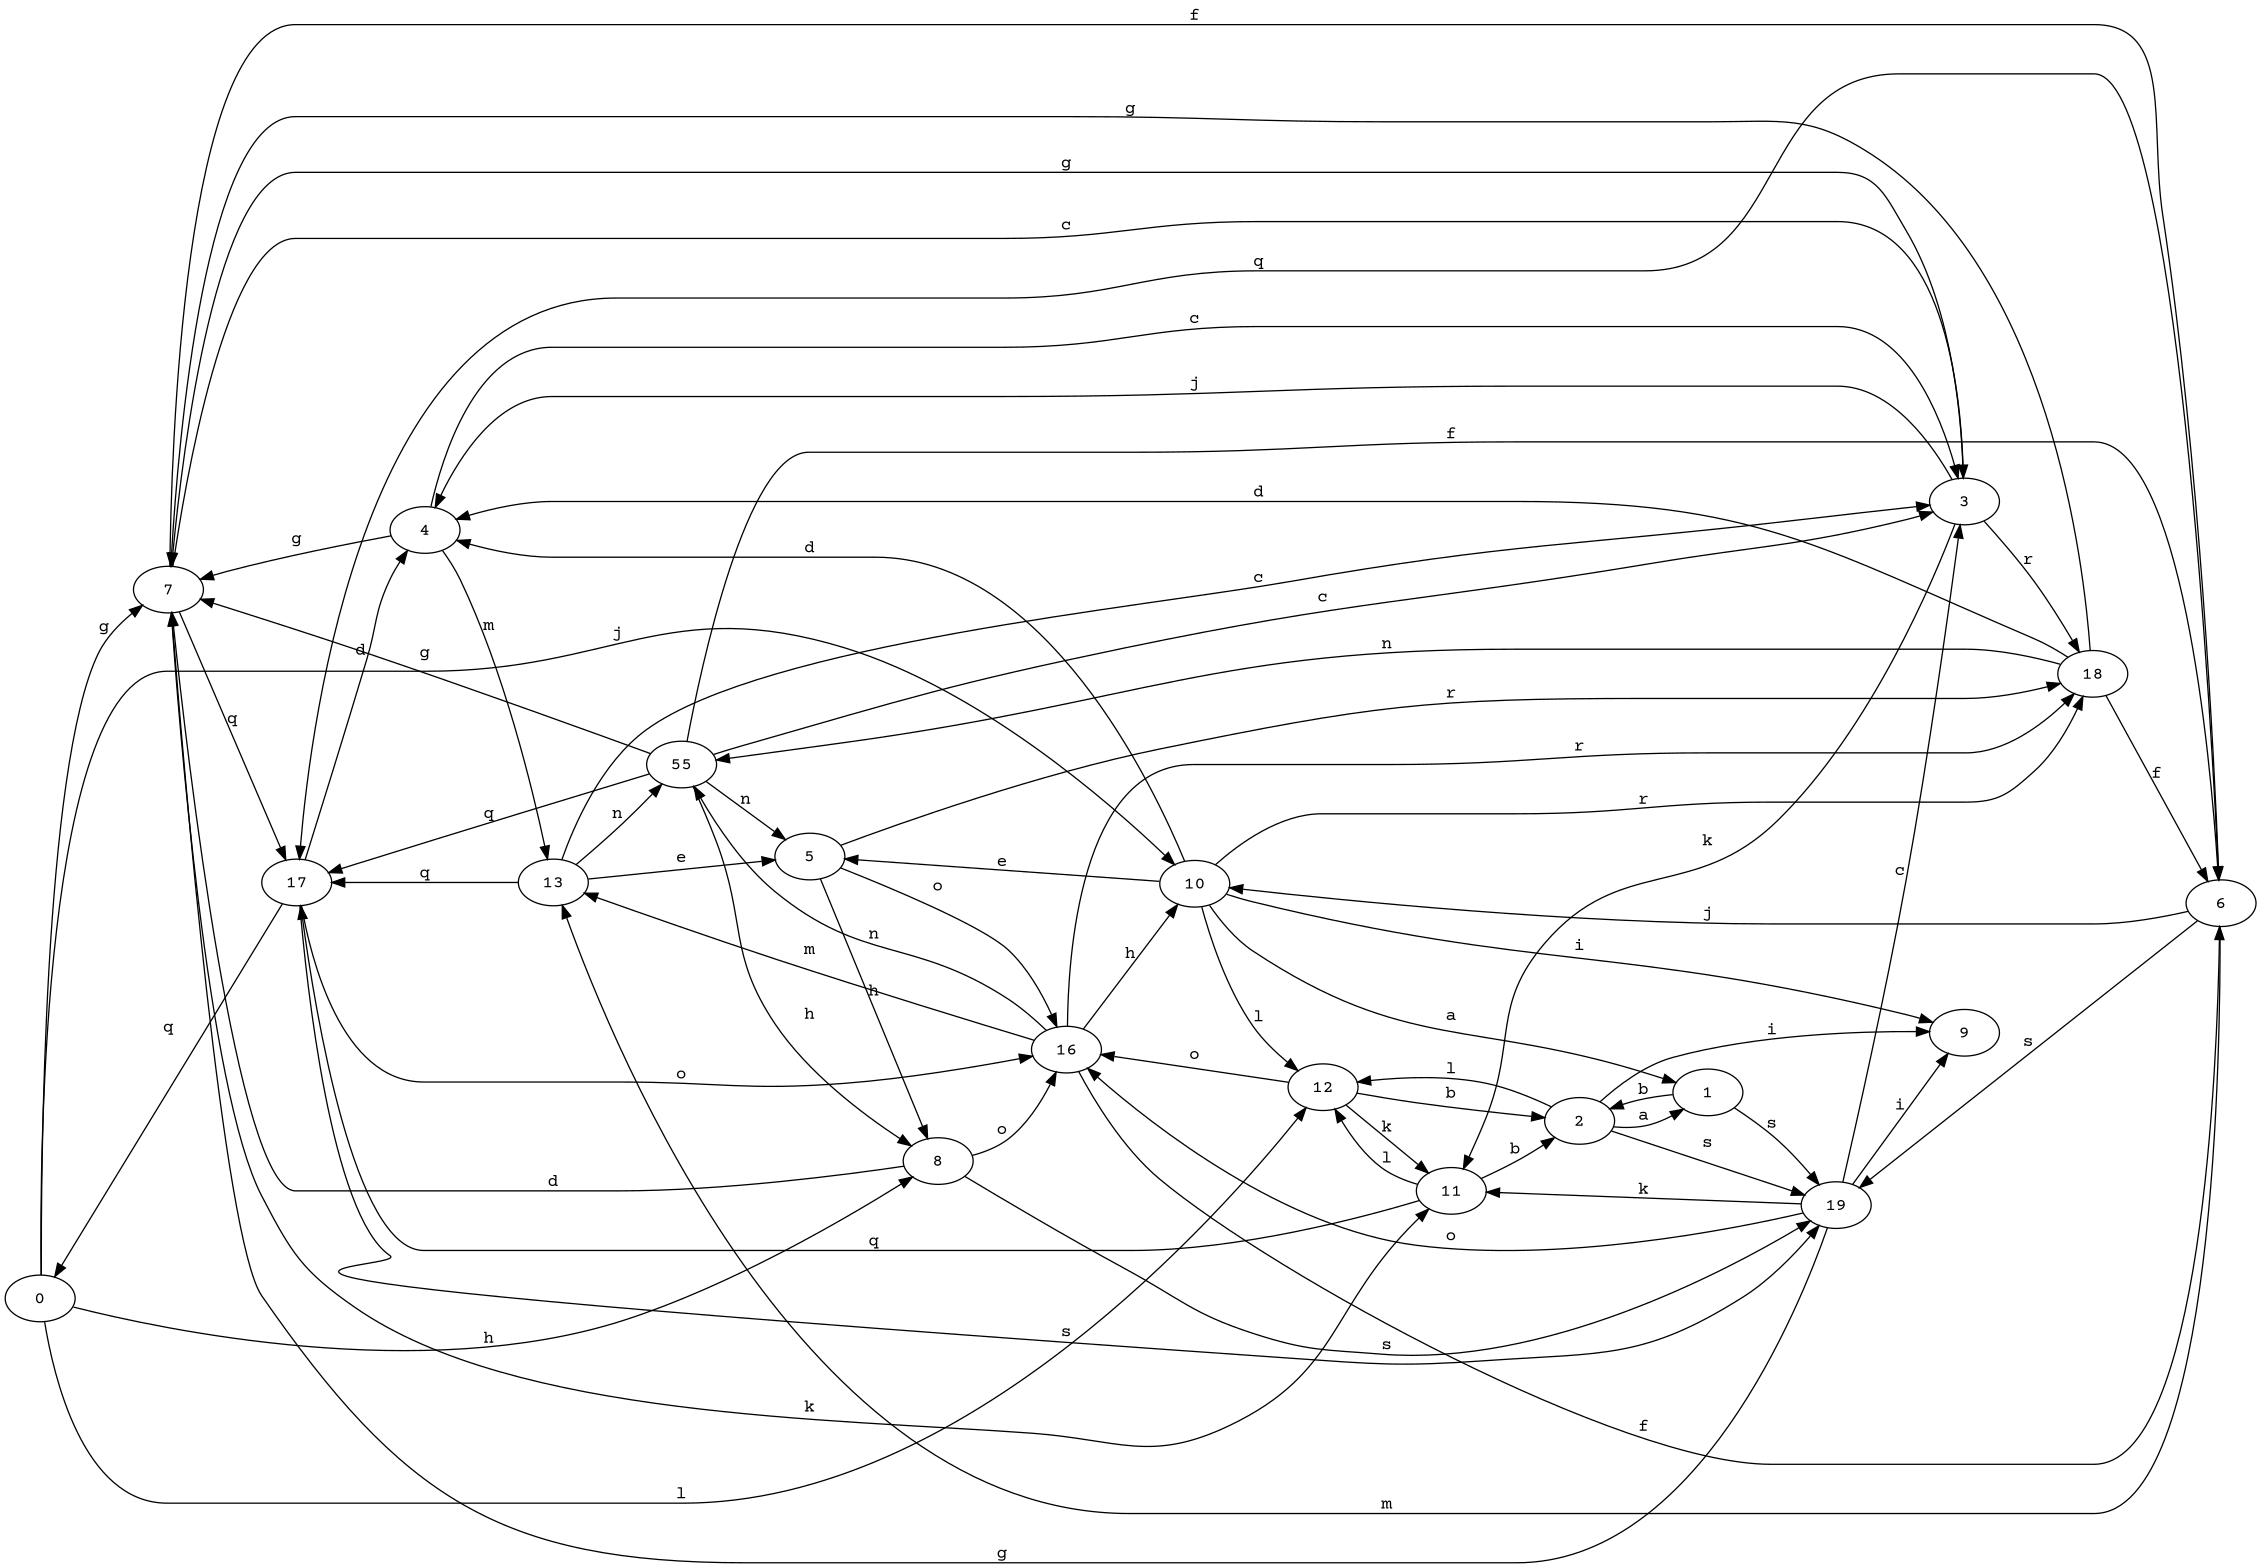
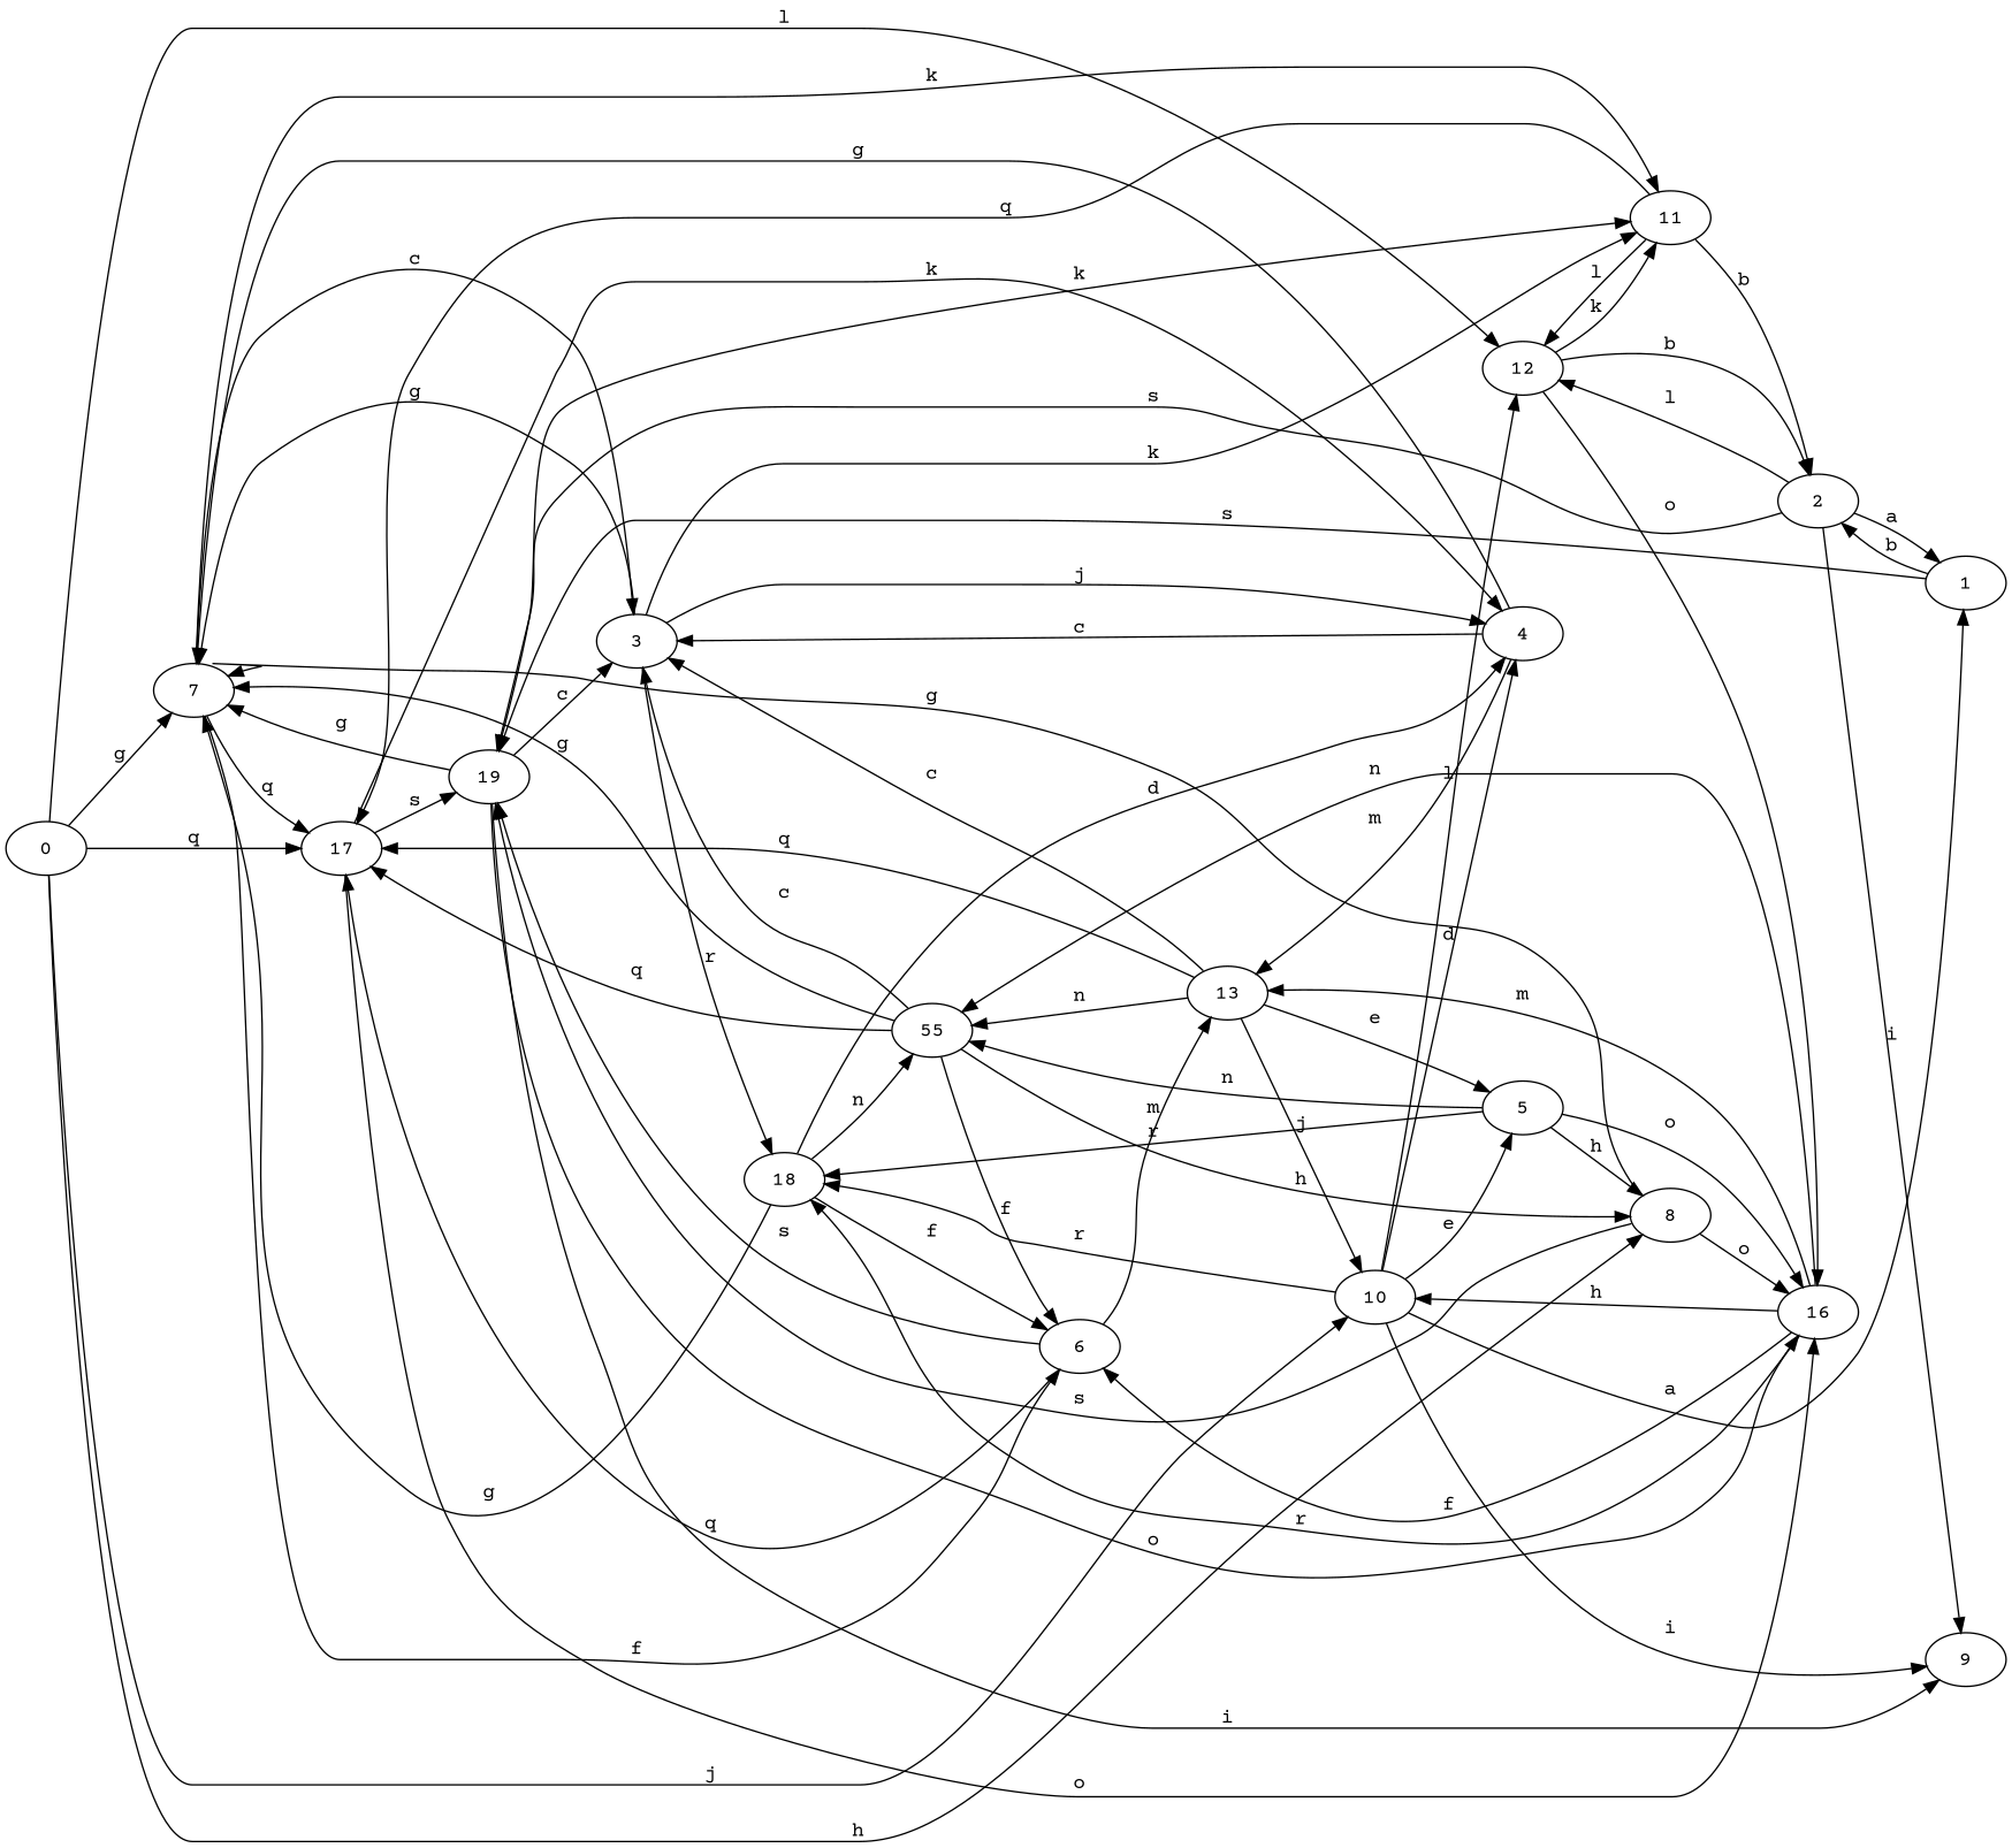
  strict digraph {
    fontname="Courier Prime"
    rankdir=LR
    node [fontname="Courier Prime"]
    edge [fontname="Courier Prime"]
    0
    7
    8
    10
    12
    17
    3
    11
    6
    19
    16
    1
    9
    4
    18
    5
    2
    13
    n19 [label=55]
    0 -> 7 [label=g]
    0 -> 8 [label=h]
    0 -> 10 [label=j]
    0 -> 12 [label=l]
-   17 -> 0 [label=q]
+   0 -> 17 [label=q]
    7 -> 17 [label=q]
    7 -> 3 [label=c]
    7 -> 11 [label=k]
    7 -> 6 [label=f]
-   8 -> 7 [label=d]
+   8 -> 7 [label=g]
    8 -> 19 [label=s]
    8 -> 16 [label=o]
    10 -> 12 [label=l]
    10 -> 1 [label=a]
    10 -> 9 [label=i]
    10 -> 4 [label=d]
    10 -> 18 [label=r]
    10 -> 5 [label=e]
    12 -> 11 [label=k]
    12 -> 16 [label=o]
    12 -> 2 [label=b]
    17 -> 19 [label=s]
    17 -> 16 [label=o]
-   17 -> 4 [label=d]
+   17 -> 4 [label=k]
    3 -> 7 [label=g]
    3 -> 11 [label=k]
    3 -> 4 [label=j]
    3 -> 18 [label=r]
    11 -> 12 [label=l]
    11 -> 17 [label=q]
    11 -> 2 [label=b]
-   6 -> 10 [label=j]
+   13 -> 10 [label=j]
    6 -> 17 [label=q]
    6 -> 19 [label=s]
    6 -> 13 [label=m]
    19 -> 7 [label=g]
    19 -> 3 [label=c]
    19 -> 11 [label=k]
    19 -> 16 [label=o]
    19 -> 9 [label=i]
    16 -> 10 [label=h]
    16 -> 6 [label=f]
    16 -> 18 [label=r]
    16 -> 13 [label=m]
    16 -> n19 [label=n]
    1 -> 19 [label=s]
    1 -> 2 [label=b]
    4 -> 7 [label=g]
    4 -> 3 [label=c]
    4 -> 13 [label=m]
    18 -> 7 [label=g]
    18 -> 6 [label=f]
    18 -> 4 [label=d]
    18 -> n19 [label=n]
    5 -> 8 [label=h]
    5 -> 16 [label=o]
    5 -> 18 [label=r]
-   n19 -> 5 [label=n]
+   5 -> n19 [label=n]
    2 -> 12 [label=l]
    2 -> 19 [label=s]
    2 -> 1 [label=a]
    2 -> 9 [label=i]
    13 -> 17 [label=q]
    13 -> 3 [label=c]
    13 -> 5 [label=e]
    13 -> n19 [label=n]
    n19 -> 7 [label=g]
    n19 -> 8 [label=h]
    n19 -> 17 [label=q]
    n19 -> 3 [label=c]
    n19 -> 6 [label=f]
  }
